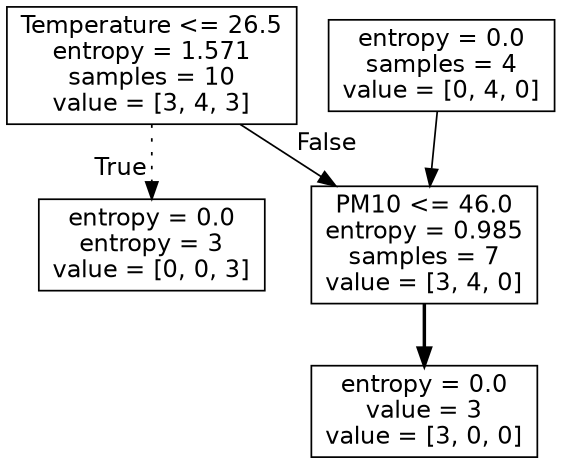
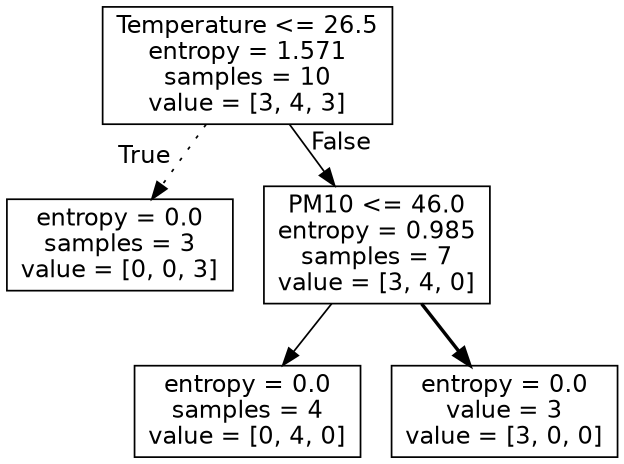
  digraph {
    node [fontname=helvetica shape=box]
    edge [fontname=helvetica style=solid]
    n1 [label="Temperature <= 26.5\nentropy = 1.571\nsamples = 10\nvalue = [3, 4, 3]"]
-   n2 [label="entropy = 0.0\nentropy = 3\nvalue = [0, 0, 3]"]
+   n2 [label="entropy = 0.0\nsamples = 3\nvalue = [0, 0, 3]"]
    n3 [label="PM10 <= 46.0\nentropy = 0.985\nsamples = 7\nvalue = [3, 4, 0]"]
    n4 [label="entropy = 0.0\nsamples = 4\nvalue = [0, 4, 0]"]
    n5 [label="entropy = 0.0\nvalue = 3\nvalue = [3, 0, 0]"]
    n1 -> n2 [headlabel=True labelangle=45 labeldistance=2.5 style=dotted]
    n1 -> n3 [headlabel=False labelangle=-45 labeldistance=2.5]
-   n4 -> n3
+   n3 -> n4
    n3 -> n5 [style=bold]
  }
